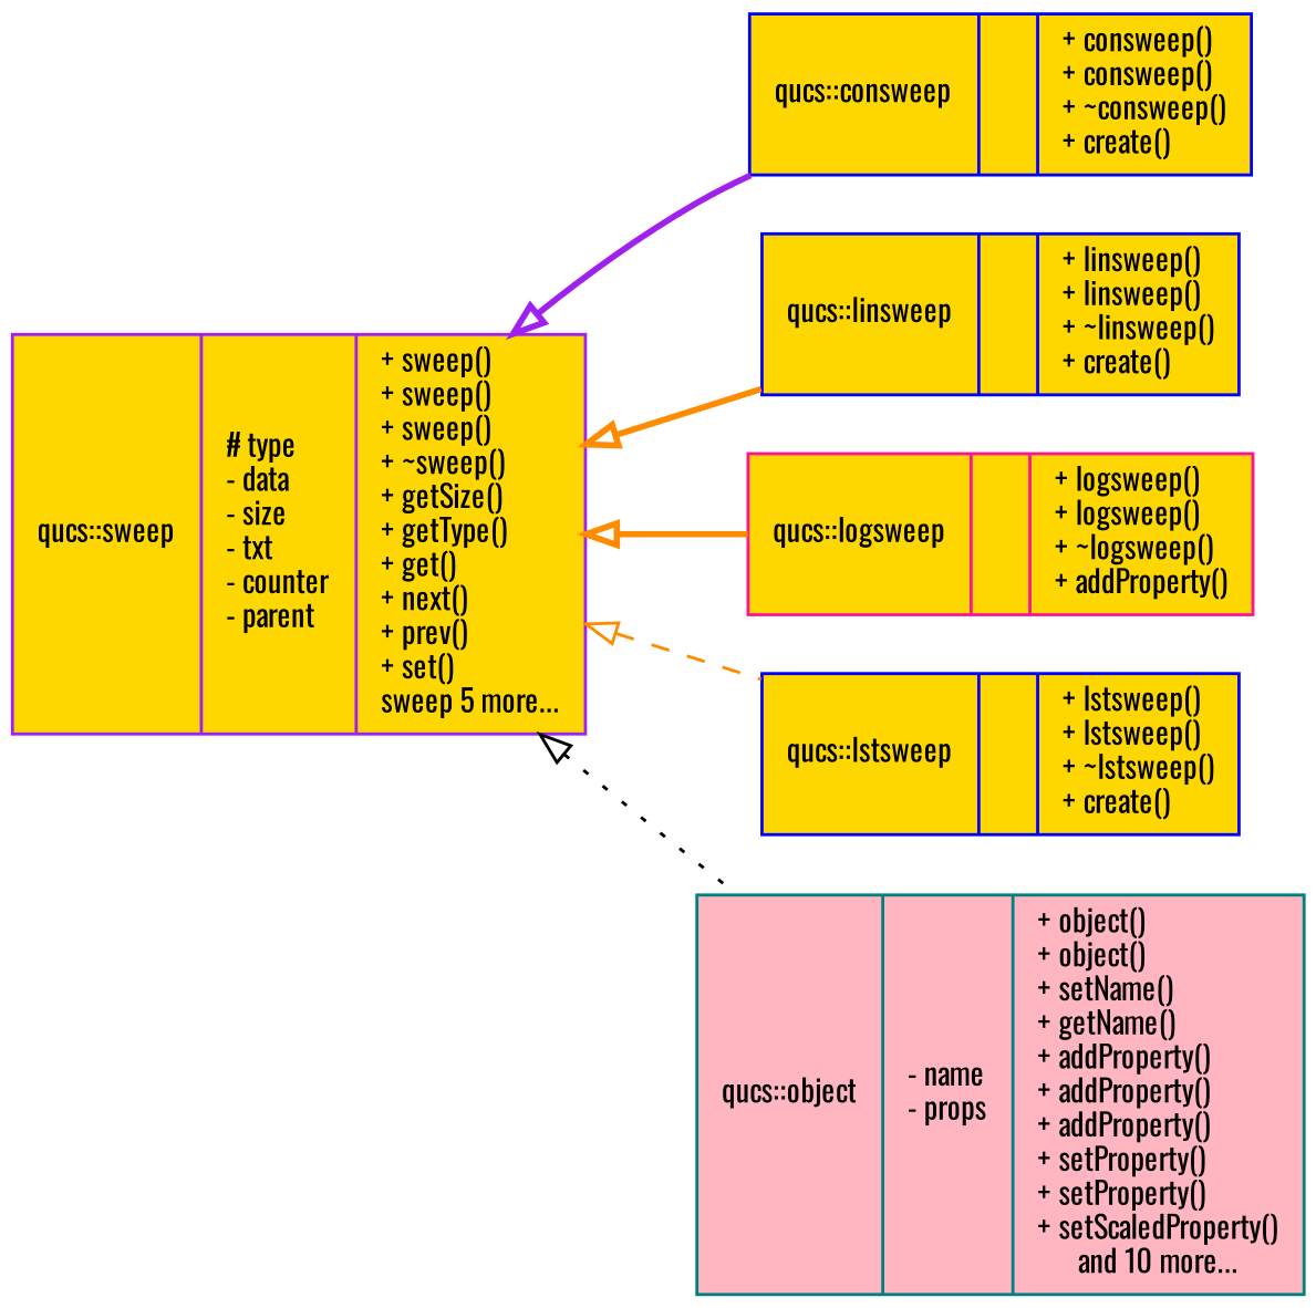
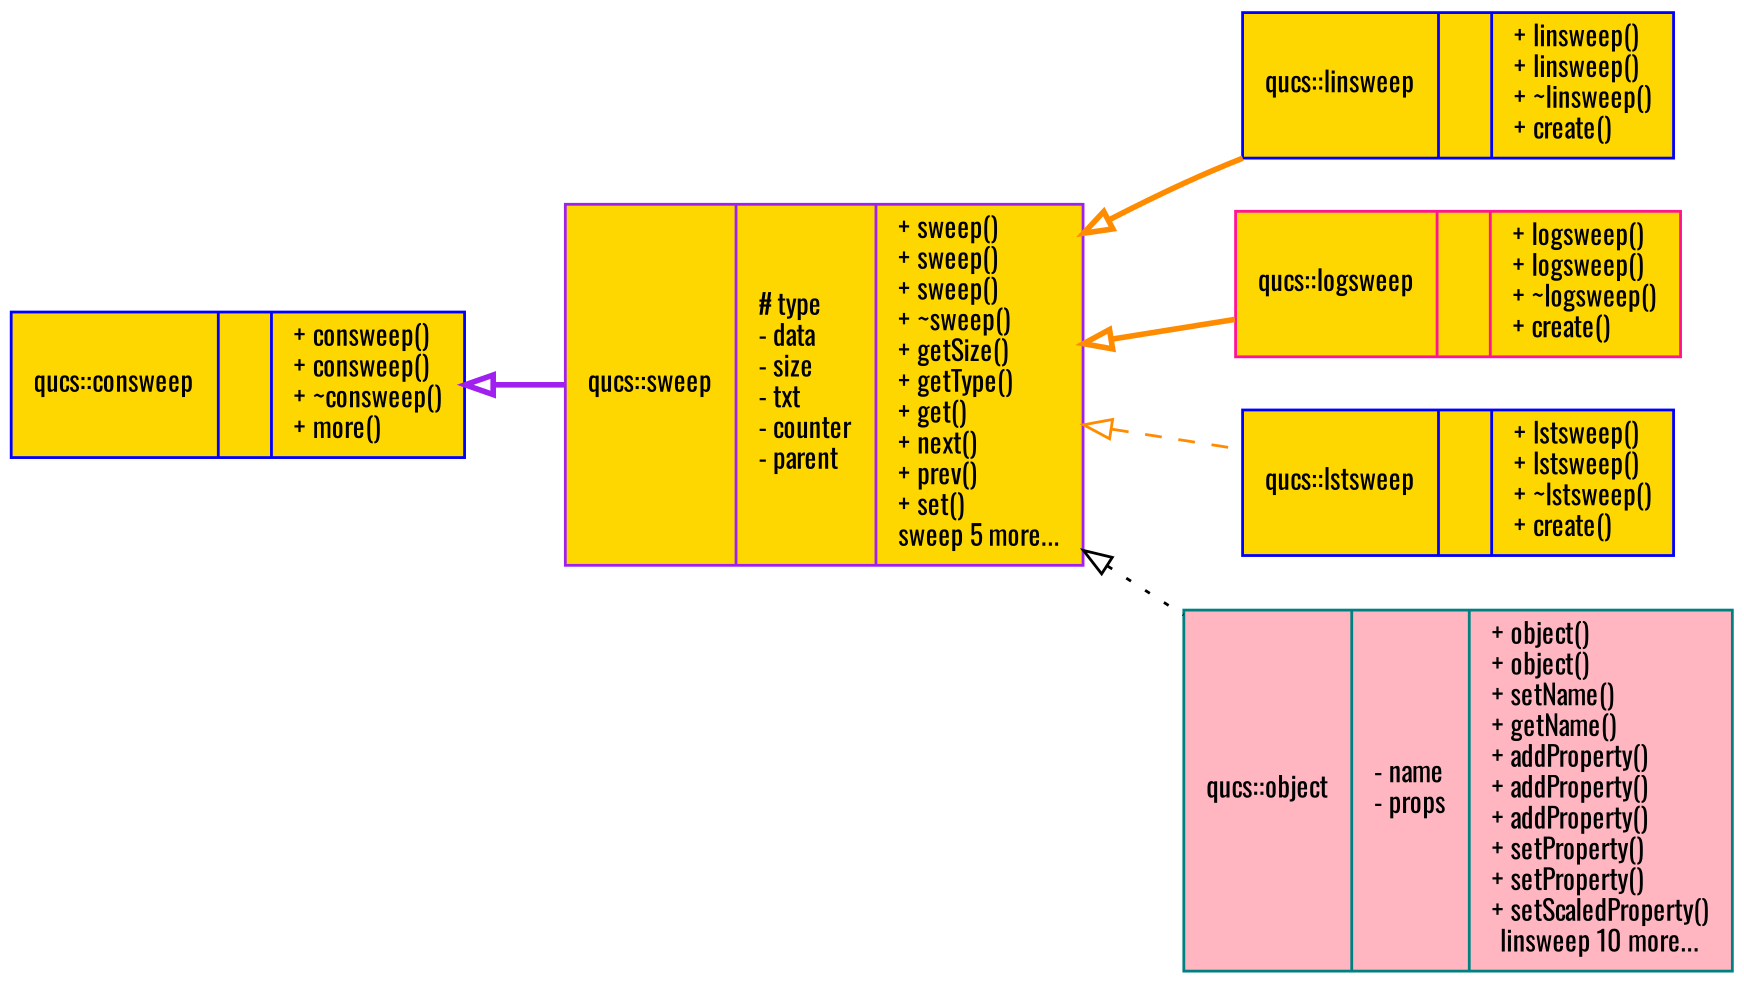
  digraph {
    fontname=Oswald
    rankdir=LR
    node [color=blue fillcolor=gold fontname=Oswald fontsize=10 shape=record style=filled]
    edge [arrowtail=onormal color=darkorange dir=back fontname=Oswald fontsize=10 labelfontname=Helvetica labelfontsize=10 style=bold]
    n1 [color=purple fontcolor=black height=0.2 label="{qucs::sweep\n|# type\l- data\l- size\l- txt\l- counter\l- parent\l|+ sweep()\l+ sweep()\l+ sweep()\l+ ~sweep()\l+ getSize()\l+ getType()\l+ get()\l+ next()\l+ prev()\l+ set()\lsweep 5 more...}" width=0.4]
-   n2 [height=0.2 label="{qucs::consweep\n||+ consweep()\l+ consweep()\l+ ~consweep()\l+ create()\l}" width=0.4]
+   n2 [height=0.2 label="{qucs::consweep\n||+ consweep()\l+ consweep()\l+ ~consweep()\l+ more()\l}" width=0.4]
    n3 [height=0.2 label="{qucs::linsweep\n||+ linsweep()\l+ linsweep()\l+ ~linsweep()\l+ create()\l}" width=0.4]
-   n4 [color=deeppink height=0.2 label="{qucs::logsweep\n||+ logsweep()\l+ logsweep()\l+ ~logsweep()\l+ addProperty()\l}" width=0.4]
+   n4 [color=deeppink height=0.2 label="{qucs::logsweep\n||+ logsweep()\l+ logsweep()\l+ ~logsweep()\l+ create()\l}" width=0.4]
    n5 [height=0.2 label="{qucs::lstsweep\n||+ lstsweep()\l+ lstsweep()\l+ ~lstsweep()\l+ create()\l}" width=0.4]
-   n6 [color=teal fillcolor=lightpink height=0.2 label="{qucs::object\n|- name\l- props\l|+ object()\l+ object()\l+ setName()\l+ getName()\l+ addProperty()\l+ addProperty()\l+ addProperty()\l+ setProperty()\l+ setProperty()\l+ setScaledProperty()\land 10 more...}" width=0.4]
-   n1 -> n2 [color=purple]
+   n6 [color=teal fillcolor=lightpink height=0.2 label="{qucs::object\n|- name\l- props\l|+ object()\l+ object()\l+ setName()\l+ getName()\l+ addProperty()\l+ addProperty()\l+ addProperty()\l+ setProperty()\l+ setProperty()\l+ setScaledProperty()\llinsweep 10 more...}" width=0.4]
+   n2 -> n1 [color=purple]
    n1 -> n3
    n1 -> n4
    n1 -> n5 [style=dashed]
    n1 -> n6 [color=black style=dotted]
  }
